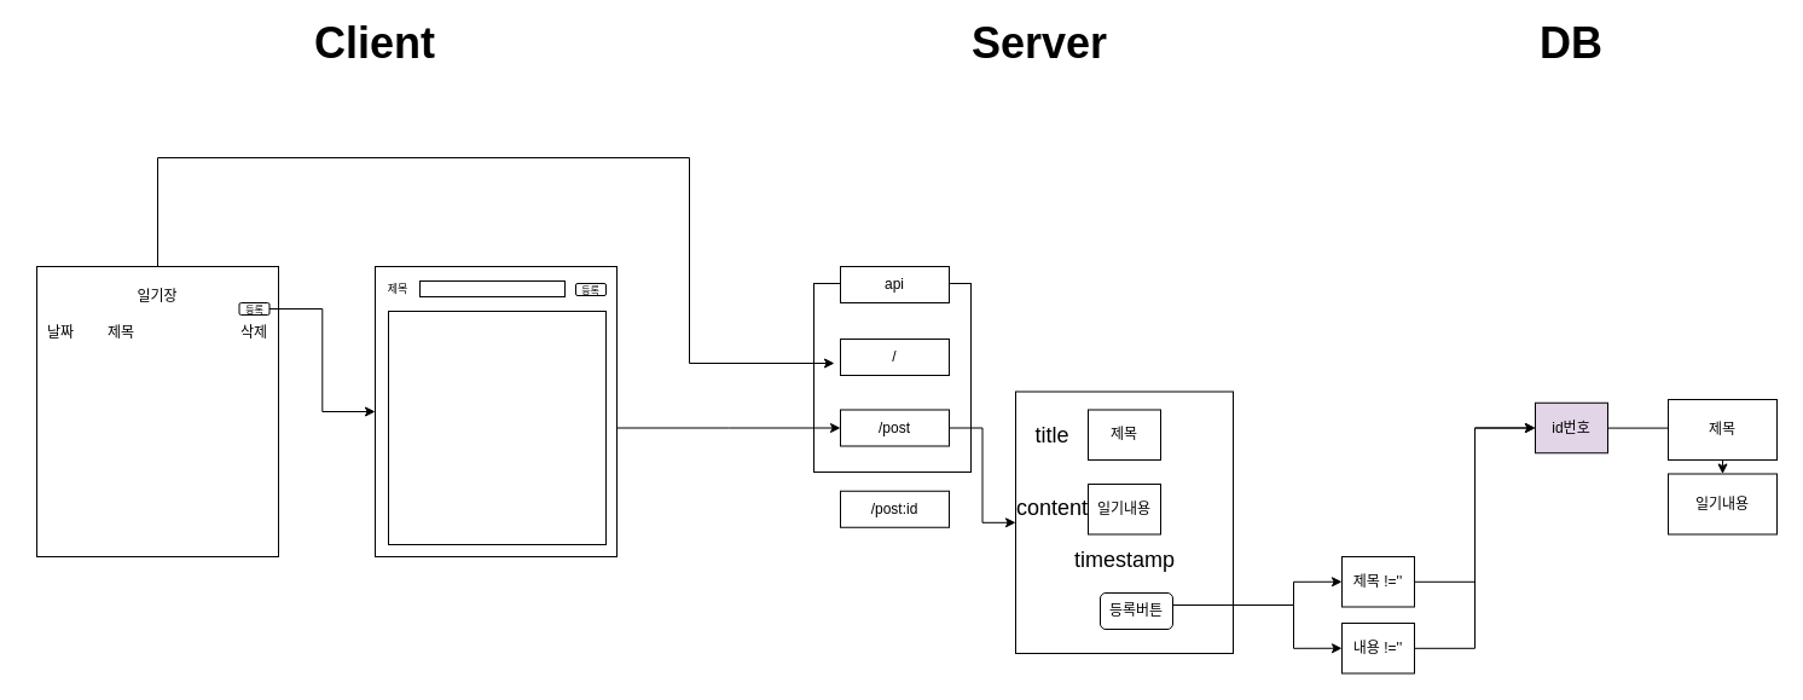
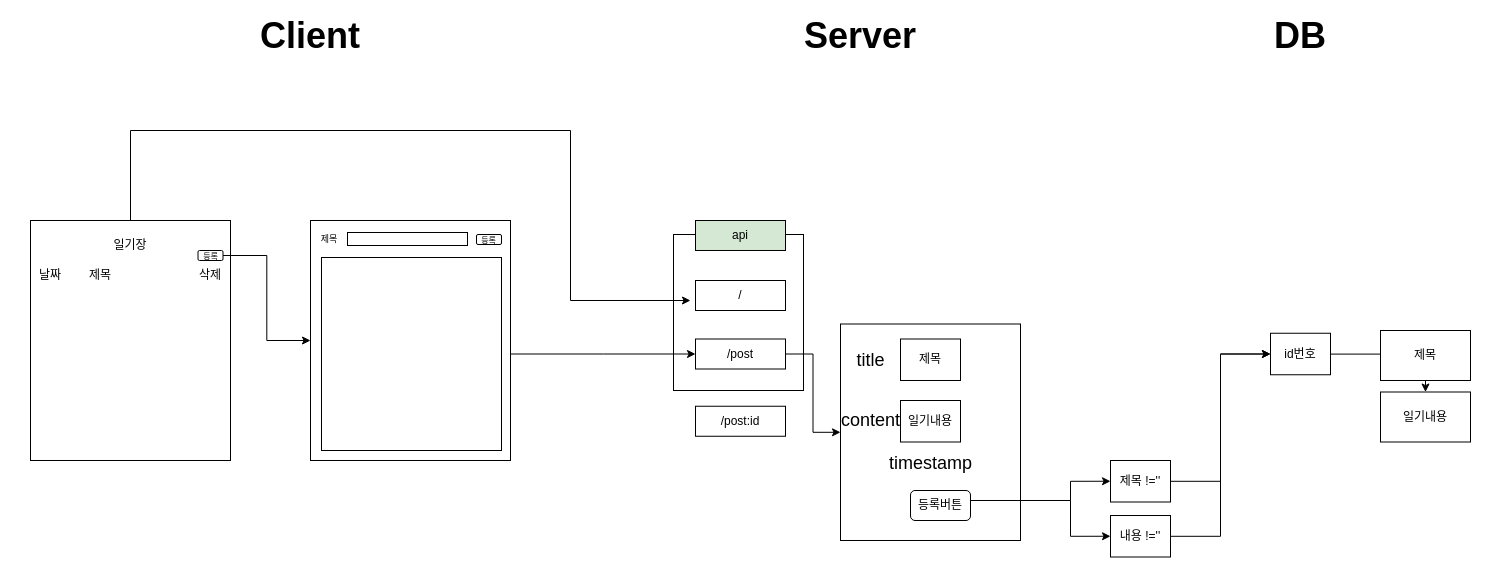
  <mxCell id="0" />
  <mxCell id="1" parent="0" />
  <mxCell id="2" value="" style="rounded=0;whiteSpace=wrap;html=1;fontSize=12;" parent="1" vertex="1"><mxGeometry x="673" y="234" width="130" height="156" as="geometry" /></mxCell>
  <mxCell id="3" style="edgeStyle=orthogonalEdgeStyle;rounded=0;orthogonalLoop=1;jettySize=auto;html=1;fontSize=12;" parent="1" source="4" edge="1"><mxGeometry relative="1" as="geometry"><mxPoint x="690" y="300" as="targetPoint" /><Array as="points"><mxPoint x="130" y="130" /><mxPoint x="570" y="130" /><mxPoint x="570" y="300" /></Array></mxGeometry></mxCell>
  <mxCell id="4" value="" style="rounded=0;whiteSpace=wrap;html=1;" parent="1" vertex="1"><mxGeometry x="30" y="220" width="200" height="240" as="geometry" /></mxCell>
  <mxCell id="5" style="edgeStyle=orthogonalEdgeStyle;rounded=0;orthogonalLoop=1;jettySize=auto;html=1;entryX=0;entryY=0.5;entryDx=0;entryDy=0;fontSize=12;" parent="1" source="6" target="21" edge="1"><mxGeometry relative="1" as="geometry"><Array as="points"><mxPoint x="603" y="354" /></Array></mxGeometry></mxCell>
  <mxCell id="6" value="" style="rounded=0;whiteSpace=wrap;html=1;" parent="1" vertex="1"><mxGeometry x="310" y="220" width="200" height="240" as="geometry" /></mxCell>
  <mxCell id="7" value="일기장" style="text;html=1;strokeColor=none;fillColor=none;align=center;verticalAlign=middle;whiteSpace=wrap;rounded=0;" parent="1" vertex="1"><mxGeometry x="100" y="240" width="60" height="10" as="geometry" /></mxCell>
  <mxCell id="8" value="날짜" style="text;html=1;strokeColor=none;fillColor=none;align=center;verticalAlign=middle;whiteSpace=wrap;rounded=0;" parent="1" vertex="1"><mxGeometry x="20" y="270" width="60" height="10" as="geometry" /></mxCell>
  <mxCell id="9" value="제목" style="text;html=1;strokeColor=none;fillColor=none;align=center;verticalAlign=middle;whiteSpace=wrap;rounded=0;" parent="1" vertex="1"><mxGeometry x="70" y="270" width="60" height="10" as="geometry" /></mxCell>
  <mxCell id="10" value="삭제" style="text;html=1;strokeColor=none;fillColor=none;align=center;verticalAlign=middle;whiteSpace=wrap;rounded=0;" parent="1" vertex="1"><mxGeometry x="180" y="270" width="60" height="10" as="geometry" /></mxCell>
  <mxCell id="11" value="" style="edgeStyle=orthogonalEdgeStyle;rounded=0;orthogonalLoop=1;jettySize=auto;html=1;fontSize=8;" parent="1" source="12" target="6" edge="1"><mxGeometry relative="1" as="geometry" /></mxCell>
  <mxCell id="12" value="&lt;font style=&quot;font-size: 8px;&quot;&gt;등록&lt;/font&gt;" style="rounded=1;whiteSpace=wrap;html=1;" parent="1" vertex="1"><mxGeometry x="197.5" y="250" width="25" height="10" as="geometry" /></mxCell>
  <mxCell id="13" value="&lt;font style=&quot;font-size: 9px;&quot;&gt;제목&lt;/font&gt;" style="text;html=1;strokeColor=none;fillColor=none;align=center;verticalAlign=middle;whiteSpace=wrap;rounded=0;" parent="1" vertex="1"><mxGeometry x="299" y="233" width="60" height="10" as="geometry" /></mxCell>
  <mxCell id="14" value="" style="rounded=0;whiteSpace=wrap;html=1;fontSize=8;" parent="1" vertex="1"><mxGeometry x="347" y="232" width="120" height="13" as="geometry" /></mxCell>
  <mxCell id="15" value="" style="rounded=0;whiteSpace=wrap;html=1;fontSize=8;" parent="1" vertex="1"><mxGeometry x="321" y="257" width="180" height="193" as="geometry" /></mxCell>
  <mxCell id="16" value="&lt;font style=&quot;font-size: 8px;&quot;&gt;등록&lt;/font&gt;" style="rounded=1;whiteSpace=wrap;html=1;" parent="1" vertex="1"><mxGeometry x="476" y="234" width="25" height="10" as="geometry" /></mxCell>
  <mxCell id="17" value="&lt;span style=&quot;font-size: 36px;&quot;&gt;&lt;b&gt;Server&lt;/b&gt;&lt;/span&gt;" style="text;html=1;strokeColor=none;fillColor=none;align=center;verticalAlign=middle;whiteSpace=wrap;rounded=0;fontSize=9;" parent="1" vertex="1"><mxGeometry x="830" y="20" width="60" height="30" as="geometry" /></mxCell>
- <mxCell id="18" value="api" style="rounded=0;whiteSpace=wrap;html=1;fontSize=12;" parent="1" vertex="1"><mxGeometry x="695" y="220" width="90" height="30" as="geometry" /></mxCell>
+ <mxCell id="18" value="api" style="rounded=0;whiteSpace=wrap;html=1;fontSize=12;fillColor=#d5e8d4;" parent="1" vertex="1"><mxGeometry x="695" y="220" width="90" height="30" as="geometry" /></mxCell>
  <mxCell id="19" value="/" style="rounded=0;whiteSpace=wrap;html=1;fontSize=12;" parent="1" vertex="1"><mxGeometry x="695" y="280" width="90" height="30" as="geometry" /></mxCell>
  <mxCell id="20" value="" style="edgeStyle=orthogonalEdgeStyle;rounded=0;orthogonalLoop=1;jettySize=auto;html=1;fontSize=12;" parent="1" source="21" target="22" edge="1"><mxGeometry relative="1" as="geometry" /></mxCell>
  <mxCell id="21" value="/post" style="rounded=0;whiteSpace=wrap;html=1;fontSize=12;" parent="1" vertex="1"><mxGeometry x="695" y="338.5" width="90" height="30" as="geometry" /></mxCell>
  <mxCell id="22" value="" style="whiteSpace=wrap;html=1;rounded=0;fontSize=12;" parent="1" vertex="1"><mxGeometry x="840" y="323.5" width="180" height="216.5" as="geometry" /></mxCell>
  <mxCell id="23" value="제목" style="rounded=0;whiteSpace=wrap;html=1;fontSize=12;" parent="1" vertex="1"><mxGeometry x="900" y="338.5" width="60" height="41.5" as="geometry" /></mxCell>
  <mxCell id="24" value="일기내용" style="rounded=0;whiteSpace=wrap;html=1;fontSize=12;" parent="1" vertex="1"><mxGeometry x="900" y="400" width="60" height="41.5" as="geometry" /></mxCell>
  <mxCell id="25" style="edgeStyle=orthogonalEdgeStyle;rounded=0;orthogonalLoop=1;jettySize=auto;html=1;fontSize=18;entryX=0;entryY=0.5;entryDx=0;entryDy=0;" parent="1" source="27" target="39" edge="1"><mxGeometry relative="1" as="geometry"><mxPoint x="1080" y="500" as="targetPoint" /><Array as="points"><mxPoint x="1070" y="500" /><mxPoint x="1070" y="481" /></Array></mxGeometry></mxCell>
  <mxCell id="26" style="edgeStyle=orthogonalEdgeStyle;rounded=0;orthogonalLoop=1;jettySize=auto;html=1;entryX=0;entryY=0.5;entryDx=0;entryDy=0;fontSize=18;" parent="1" source="27" target="41" edge="1"><mxGeometry relative="1" as="geometry"><Array as="points"><mxPoint x="1070" y="500" /><mxPoint x="1070" y="536" /></Array></mxGeometry></mxCell>
  <mxCell id="27" value="등록버튼" style="rounded=1;whiteSpace=wrap;html=1;fontSize=12;" parent="1" vertex="1"><mxGeometry x="910" y="490" width="60" height="30" as="geometry" /></mxCell>
  <mxCell id="28" value="&lt;font style=&quot;font-size: 36px;&quot;&gt;&lt;b style=&quot;&quot;&gt;DB&lt;/b&gt;&lt;/font&gt;" style="text;html=1;strokeColor=none;fillColor=none;align=center;verticalAlign=middle;whiteSpace=wrap;rounded=0;fontSize=9;" parent="1" vertex="1"><mxGeometry x="1270" y="20" width="60" height="30" as="geometry" /></mxCell>
  <mxCell id="29" value="&lt;span style=&quot;font-size: 36px;&quot;&gt;&lt;b&gt;Client&lt;/b&gt;&lt;/span&gt;" style="text;html=1;strokeColor=none;fillColor=none;align=center;verticalAlign=middle;whiteSpace=wrap;rounded=0;fontSize=9;" parent="1" vertex="1"><mxGeometry x="280" y="20" width="60" height="30" as="geometry" /></mxCell>
  <mxCell id="30" value="" style="edgeStyle=orthogonalEdgeStyle;rounded=0;orthogonalLoop=1;jettySize=auto;html=1;fontSize=36;" parent="1" source="31" target="33" edge="1"><mxGeometry relative="1" as="geometry" /></mxCell>
- <mxCell id="31" value="id번호" style="rounded=0;whiteSpace=wrap;html=1;fontSize=12;fillColor=#e1d5e7;" parent="1" vertex="1"><mxGeometry x="1270" y="332.75" width="60" height="41.5" as="geometry" /></mxCell>
+ <mxCell id="31" value="id번호" style="rounded=0;whiteSpace=wrap;html=1;fontSize=12;" parent="1" vertex="1"><mxGeometry x="1270" y="332.75" width="60" height="41.5" as="geometry" /></mxCell>
  <mxCell id="32" value="제목" style="rounded=0;whiteSpace=wrap;html=1;fontSize=12;" parent="1" vertex="1"><mxGeometry x="1380" y="330" width="90" height="50" as="geometry" /></mxCell>
  <mxCell id="33" value="일기내용" style="rounded=0;whiteSpace=wrap;html=1;fontSize=12;" parent="1" vertex="1"><mxGeometry x="1380" y="391.5" width="90" height="50" as="geometry" /></mxCell>
  <mxCell id="34" value="/post:id" style="rounded=0;whiteSpace=wrap;html=1;fontSize=12;" parent="1" vertex="1"><mxGeometry x="695" y="405.75" width="90" height="30" as="geometry" /></mxCell>
  <mxCell id="35" value="title" style="text;html=1;align=center;verticalAlign=middle;resizable=0;points=[];autosize=1;strokeColor=none;fillColor=none;fontSize=18;" parent="1" vertex="1"><mxGeometry x="845" y="340" width="50" height="40" as="geometry" /></mxCell>
  <mxCell id="36" value="content" style="text;html=1;align=center;verticalAlign=middle;resizable=0;points=[];autosize=1;strokeColor=none;fillColor=none;fontSize=18;" parent="1" vertex="1"><mxGeometry x="830" y="400" width="80" height="40" as="geometry" /></mxCell>
  <mxCell id="37" value="timestamp" style="text;html=1;align=center;verticalAlign=middle;resizable=0;points=[];autosize=1;strokeColor=none;fillColor=none;fontSize=18;" parent="1" vertex="1"><mxGeometry x="875" y="442.5" width="110" height="40" as="geometry" /></mxCell>
  <mxCell id="38" style="edgeStyle=orthogonalEdgeStyle;rounded=0;orthogonalLoop=1;jettySize=auto;html=1;entryX=0;entryY=0.5;entryDx=0;entryDy=0;fontSize=18;" parent="1" source="39" target="31" edge="1"><mxGeometry relative="1" as="geometry" /></mxCell>
  <mxCell id="39" value="제목 !=''" style="rounded=0;whiteSpace=wrap;html=1;fontSize=12;" parent="1" vertex="1"><mxGeometry x="1110" y="460" width="60" height="41.5" as="geometry" /></mxCell>
  <mxCell id="40" style="edgeStyle=orthogonalEdgeStyle;rounded=0;orthogonalLoop=1;jettySize=auto;html=1;entryX=0;entryY=0.5;entryDx=0;entryDy=0;fontSize=18;" parent="1" source="41" target="31" edge="1"><mxGeometry relative="1" as="geometry" /></mxCell>
  <mxCell id="41" value="내용 !=''" style="rounded=0;whiteSpace=wrap;html=1;fontSize=12;" parent="1" vertex="1"><mxGeometry x="1110" y="515" width="60" height="41.5" as="geometry" /></mxCell>
